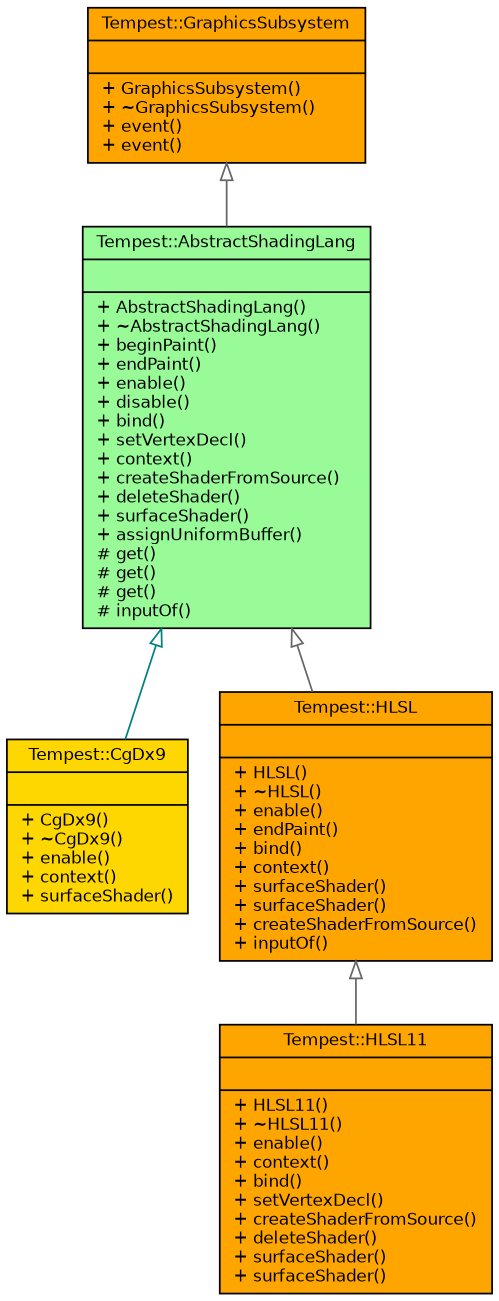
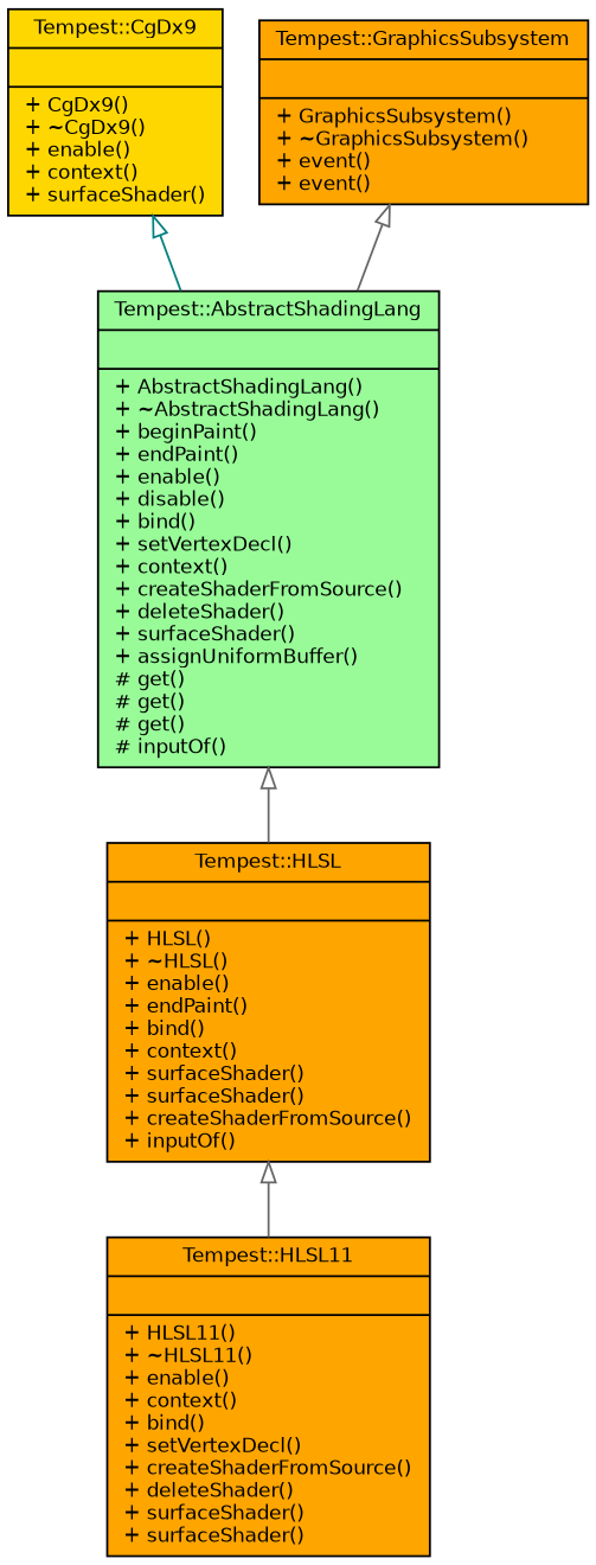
  digraph {
    node [color=black fillcolor=orange fontname=Helvetica fontsize=10 shape=record style=filled]
    edge [arrowtail=onormal color=gray40 dir=back fontname=Helvetica fontsize=10 labelfontname=Helvetica labelfontsize=10 style=solid]
    n1 [fillcolor=palegreen fontcolor=black height=0.2 label="{Tempest::AbstractShadingLang\n||+ AbstractShadingLang()\l+ ~AbstractShadingLang()\l+ beginPaint()\l+ endPaint()\l+ enable()\l+ disable()\l+ bind()\l+ setVertexDecl()\l+ context()\l+ createShaderFromSource()\l+ deleteShader()\l+ surfaceShader()\l+ assignUniformBuffer()\l# get()\l# get()\l# get()\l# inputOf()\l}" width=0.4]
    n2 [fillcolor=gold height=0.2 label="{Tempest::CgDx9\n||+ CgDx9()\l+ ~CgDx9()\l+ enable()\l+ context()\l+ surfaceShader()\l}" width=0.4]
    n3 [height=0.2 label="{Tempest::HLSL\n||+ HLSL()\l+ ~HLSL()\l+ enable()\l+ endPaint()\l+ bind()\l+ context()\l+ surfaceShader()\l+ surfaceShader()\l+ createShaderFromSource()\l+ inputOf()\l}" width=0.4]
    n4 [height=0.2 label="{Tempest::HLSL11\n||+ HLSL11()\l+ ~HLSL11()\l+ enable()\l+ context()\l+ bind()\l+ setVertexDecl()\l+ createShaderFromSource()\l+ deleteShader()\l+ surfaceShader()\l+ surfaceShader()\l}" width=0.4]
    n5 [height=0.2 label="{Tempest::GraphicsSubsystem\n||+ GraphicsSubsystem()\l+ ~GraphicsSubsystem()\l+ event()\l+ event()\l}" width=0.4]
-   n1 -> n2 [color=teal]
+   n2 -> n1 [color=teal]
    n1 -> n3
    n3 -> n4
    n5 -> n1
  }
